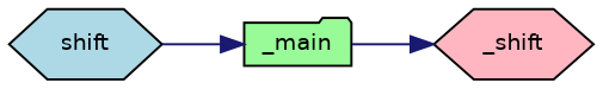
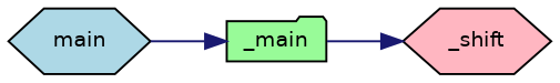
  digraph {
    rankdir=LR
    node [color=black fontname=Helvetica fontsize=10 shape=hexagon style=filled]
    edge [color=midnightblue fontname=Helvetica fontsize=10 labelfontname=Helvetica labelfontsize=10 style=solid]
-   n1 [fillcolor=lightblue fontcolor=black height=0.2 label=shift width=0.4]
+   n1 [fillcolor=lightblue fontcolor=black height=0.2 label=main width=0.4]
    n2 [fillcolor=palegreen height=0.2 label=_main shape=folder width=0.4]
    n3 [fillcolor=lightpink height=0.2 label=_shift width=0.4]
    n1 -> n2
    n2 -> n3
  }
